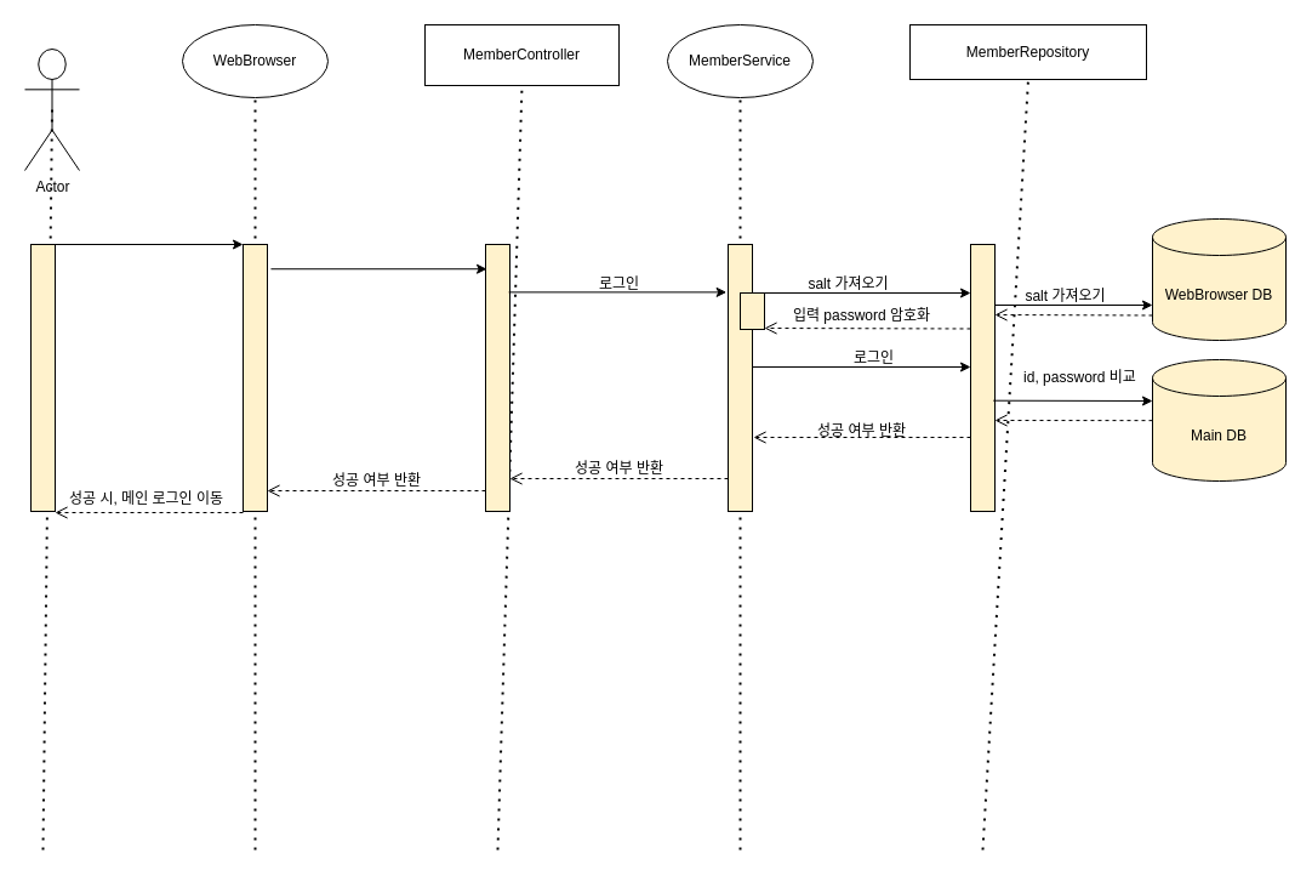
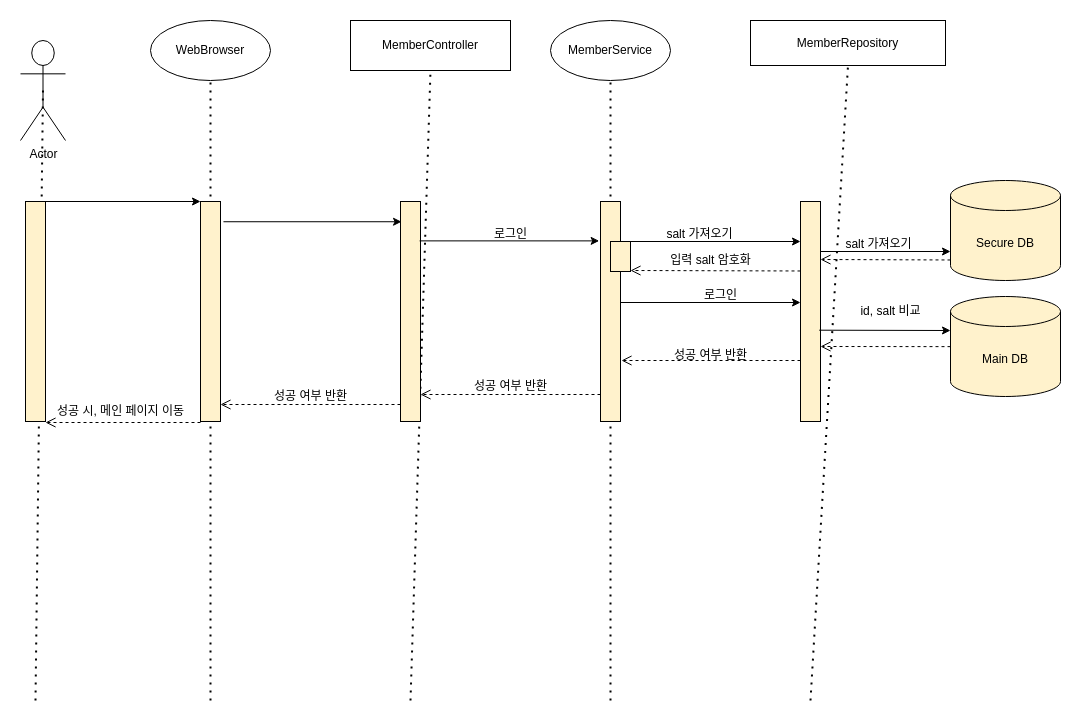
  <mxCell id="0" />
  <mxCell id="1" parent="0" />
  <mxCell id="2" value="Actor" style="shape=umlActor;verticalLabelPosition=bottom;verticalAlign=top;html=1;outlineConnect=0;" vertex="1" parent="1"><mxGeometry x="20" y="40" width="45" height="100" as="geometry" /></mxCell>
  <mxCell id="3" value="" style="endArrow=none;dashed=1;html=1;dashPattern=1 3;strokeWidth=2;rounded=0;entryX=0.5;entryY=0.5;entryDx=0;entryDy=0;entryPerimeter=0;" edge="1" parent="1" target="2"><mxGeometry width="50" height="50" relative="1" as="geometry"><mxPoint x="35" y="700" as="sourcePoint" /><mxPoint x="470" y="360" as="targetPoint" /></mxGeometry></mxCell>
  <mxCell id="4" value="WebBrowser" style="ellipse;whiteSpace=wrap;html=1;" vertex="1" parent="1"><mxGeometry x="150" y="20" width="120" height="60" as="geometry" /></mxCell>
  <mxCell id="5" value="" style="endArrow=none;dashed=1;html=1;dashPattern=1 3;strokeWidth=2;rounded=0;entryX=0.5;entryY=1;entryDx=0;entryDy=0;" edge="1" parent="1" target="4"><mxGeometry width="50" height="50" relative="1" as="geometry"><mxPoint x="210" y="700" as="sourcePoint" /><mxPoint x="45" y="80" as="targetPoint" /></mxGeometry></mxCell>
  <mxCell id="6" value="MemberController" style="rounded=0;whiteSpace=wrap;html=1;" vertex="1" parent="1"><mxGeometry x="350" y="20" width="160" height="50" as="geometry" /></mxCell>
  <mxCell id="7" value="" style="endArrow=none;dashed=1;html=1;dashPattern=1 3;strokeWidth=2;rounded=0;entryX=0.5;entryY=1;entryDx=0;entryDy=0;" edge="1" parent="1" target="6"><mxGeometry width="50" height="50" relative="1" as="geometry"><mxPoint x="410" y="700" as="sourcePoint" /><mxPoint x="245" y="80" as="targetPoint" /></mxGeometry></mxCell>
  <mxCell id="8" value="MemberService" style="ellipse;whiteSpace=wrap;html=1;" vertex="1" parent="1"><mxGeometry x="550" y="20" width="120" height="60" as="geometry" /></mxCell>
  <mxCell id="9" value="" style="endArrow=none;dashed=1;html=1;dashPattern=1 3;strokeWidth=2;rounded=0;entryX=0.5;entryY=1;entryDx=0;entryDy=0;" edge="1" parent="1" target="8"><mxGeometry width="50" height="50" relative="1" as="geometry"><mxPoint x="610" y="700" as="sourcePoint" /><mxPoint x="445" y="80" as="targetPoint" /></mxGeometry></mxCell>
  <mxCell id="10" value="MemberRepository" style="rounded=0;whiteSpace=wrap;html=1;" vertex="1" parent="1"><mxGeometry x="750" y="20" width="195" height="45" as="geometry" /></mxCell>
  <mxCell id="11" value="" style="endArrow=none;dashed=1;html=1;dashPattern=1 3;strokeWidth=2;rounded=0;entryX=0.5;entryY=1;entryDx=0;entryDy=0;" edge="1" parent="1" target="10"><mxGeometry width="50" height="50" relative="1" as="geometry"><mxPoint x="810" y="700" as="sourcePoint" /><mxPoint x="645" y="80" as="targetPoint" /></mxGeometry></mxCell>
- <mxCell id="12" value="WebBrowser DB" style="shape=cylinder3;whiteSpace=wrap;html=1;boundedLbl=1;backgroundOutline=1;size=15;fillColor=#FFF2CC;" vertex="1" parent="1"><mxGeometry x="950" y="180" width="110" height="100" as="geometry" /></mxCell>
+ <mxCell id="12" value="Secure DB" style="shape=cylinder3;whiteSpace=wrap;html=1;boundedLbl=1;backgroundOutline=1;size=15;fillColor=#FFF2CC;" vertex="1" parent="1"><mxGeometry x="950" y="180" width="110" height="100" as="geometry" /></mxCell>
  <mxCell id="13" value="" style="rounded=0;whiteSpace=wrap;html=1;fillColor=#FFF2CC;" vertex="1" parent="1"><mxGeometry x="400" y="201" width="20" height="220" as="geometry" /></mxCell>
  <mxCell id="14" value="" style="rounded=0;whiteSpace=wrap;html=1;fillColor=#FFF2CC;" vertex="1" parent="1"><mxGeometry x="600" y="201" width="20" height="220" as="geometry" /></mxCell>
  <mxCell id="15" value="" style="rounded=0;whiteSpace=wrap;html=1;fillColor=#FFF2CC;" vertex="1" parent="1"><mxGeometry x="800" y="201" width="20" height="220" as="geometry" /></mxCell>
  <mxCell id="16" value="" style="endArrow=classic;html=1;rounded=0;exitX=1;exitY=0;exitDx=0;exitDy=0;entryX=0;entryY=0;entryDx=0;entryDy=0;" edge="1" parent="1" source="20" target="21"><mxGeometry width="50" height="50" relative="1" as="geometry"><mxPoint x="200" y="261" as="sourcePoint" /><mxPoint x="197" y="221" as="targetPoint" /></mxGeometry></mxCell>
  <mxCell id="17" value="" style="endArrow=classic;html=1;rounded=0;entryX=0.052;entryY=0.092;entryDx=0;entryDy=0;entryPerimeter=0;exitX=1.148;exitY=0.092;exitDx=0;exitDy=0;exitPerimeter=0;" edge="1" parent="1" source="21" target="13"><mxGeometry width="50" height="50" relative="1" as="geometry"><mxPoint x="220" y="236" as="sourcePoint" /><mxPoint x="400" y="227" as="targetPoint" /></mxGeometry></mxCell>
  <mxCell id="18" value="" style="endArrow=classic;html=1;rounded=0;exitX=0.957;exitY=0.179;exitDx=0;exitDy=0;exitPerimeter=0;entryX=-0.067;entryY=0.179;entryDx=0;entryDy=0;entryPerimeter=0;" edge="1" parent="1" source="13" target="14"><mxGeometry width="50" height="50" relative="1" as="geometry"><mxPoint x="230" y="246" as="sourcePoint" /><mxPoint x="600" y="255" as="targetPoint" /></mxGeometry></mxCell>
  <mxCell id="19" value="로그인" style="text;html=1;align=center;verticalAlign=middle;resizable=0;points=[];autosize=1;strokeColor=none;fillColor=none;" vertex="1" parent="1"><mxGeometry x="480" y="219" width="60" height="30" as="geometry" /></mxCell>
  <mxCell id="20" value="" style="rounded=0;whiteSpace=wrap;html=1;fillColor=#FFF2CC;" vertex="1" parent="1"><mxGeometry x="25" y="201" width="20" height="220" as="geometry" /></mxCell>
  <mxCell id="21" value="" style="rounded=0;whiteSpace=wrap;html=1;fillColor=#FFF2CC;" vertex="1" parent="1"><mxGeometry x="200" y="201" width="20" height="220" as="geometry" /></mxCell>
  <mxCell id="22" value="" style="endArrow=classic;html=1;rounded=0;exitX=0.957;exitY=0.179;exitDx=0;exitDy=0;exitPerimeter=0;entryX=-0.067;entryY=0.179;entryDx=0;entryDy=0;entryPerimeter=0;" edge="1" parent="1"><mxGeometry width="50" height="50" relative="1" as="geometry"><mxPoint x="620" y="302" as="sourcePoint" /><mxPoint x="800" y="302" as="targetPoint" /></mxGeometry></mxCell>
  <mxCell id="23" value="로그인" style="text;html=1;align=center;verticalAlign=middle;resizable=0;points=[];autosize=1;strokeColor=none;fillColor=none;" vertex="1" parent="1"><mxGeometry x="690" y="280" width="60" height="30" as="geometry" /></mxCell>
  <mxCell id="24" value="" style="html=1;verticalAlign=bottom;endArrow=open;dashed=1;endSize=8;edgeStyle=elbowEdgeStyle;elbow=vertical;curved=0;rounded=0;entryX=1.05;entryY=0.723;entryDx=0;entryDy=0;entryPerimeter=0;" edge="1" parent="1" target="14"><mxGeometry relative="1" as="geometry"><mxPoint x="800" y="360" as="sourcePoint" /><mxPoint x="640" y="360" as="targetPoint" /><Array as="points"><mxPoint x="680" y="360" /></Array></mxGeometry></mxCell>
  <mxCell id="25" value="" style="html=1;verticalAlign=bottom;endArrow=open;dashed=1;endSize=8;edgeStyle=elbowEdgeStyle;elbow=vertical;curved=0;rounded=0;entryX=1;entryY=1;entryDx=0;entryDy=0;" edge="1" parent="1"><mxGeometry relative="1" as="geometry"><mxPoint x="600" y="394" as="sourcePoint" /><mxPoint x="420" y="394.52" as="targetPoint" /></mxGeometry></mxCell>
  <mxCell id="26" value="성공 여부 반환" style="text;html=1;align=center;verticalAlign=middle;resizable=0;points=[];autosize=1;strokeColor=none;fillColor=none;" vertex="1" parent="1"><mxGeometry x="460" y="371" width="100" height="30" as="geometry" /></mxCell>
  <mxCell id="27" value="" style="html=1;verticalAlign=bottom;endArrow=open;dashed=1;endSize=8;edgeStyle=elbowEdgeStyle;elbow=vertical;curved=0;rounded=0;entryX=1;entryY=1;entryDx=0;entryDy=0;" edge="1" parent="1"><mxGeometry relative="1" as="geometry"><mxPoint x="400" y="404" as="sourcePoint" /><mxPoint x="220" y="404.52" as="targetPoint" /></mxGeometry></mxCell>
  <mxCell id="28" value="성공 여부 반환" style="text;html=1;align=center;verticalAlign=middle;resizable=0;points=[];autosize=1;strokeColor=none;fillColor=none;" vertex="1" parent="1"><mxGeometry x="260" y="381" width="100" height="30" as="geometry" /></mxCell>
  <mxCell id="29" value="" style="html=1;verticalAlign=bottom;endArrow=open;dashed=1;endSize=8;edgeStyle=elbowEdgeStyle;elbow=vertical;curved=0;rounded=0;entryX=1;entryY=1;entryDx=0;entryDy=0;" edge="1" parent="1"><mxGeometry relative="1" as="geometry"><mxPoint x="200" y="422" as="sourcePoint" /><mxPoint x="45" y="421.52" as="targetPoint" /></mxGeometry></mxCell>
- <mxCell id="30" value="성공 시, 메인 로그인 이동" style="text;html=1;align=center;verticalAlign=middle;resizable=0;points=[];autosize=1;strokeColor=none;fillColor=none;" vertex="1" parent="1"><mxGeometry x="40" y="396" width="160" height="30" as="geometry" /></mxCell>
+ <mxCell id="30" value="성공 시, 메인 페이지 이동" style="text;html=1;align=center;verticalAlign=middle;resizable=0;points=[];autosize=1;strokeColor=none;fillColor=none;" vertex="1" parent="1"><mxGeometry x="40" y="396" width="160" height="30" as="geometry" /></mxCell>
  <mxCell id="31" value="salt 가져오기" style="text;html=1;align=center;verticalAlign=middle;resizable=0;points=[];autosize=1;strokeColor=none;fillColor=none;" vertex="1" parent="1"><mxGeometry x="654" y="219" width="90" height="30" as="geometry" /></mxCell>
  <mxCell id="32" value="" style="rounded=0;whiteSpace=wrap;html=1;fillColor=#FFF2CC;" vertex="1" parent="1"><mxGeometry x="610" y="241" width="20" height="30" as="geometry" /></mxCell>
  <mxCell id="33" value="Main DB" style="shape=cylinder3;whiteSpace=wrap;html=1;boundedLbl=1;backgroundOutline=1;size=15;fillColor=#FFF2CC;" vertex="1" parent="1"><mxGeometry x="950" y="296" width="110" height="100" as="geometry" /></mxCell>
  <mxCell id="34" value="" style="endArrow=classic;html=1;rounded=0;exitX=0.75;exitY=0;exitDx=0;exitDy=0;" edge="1" parent="1" source="32"><mxGeometry width="50" height="50" relative="1" as="geometry"><mxPoint x="650" y="241" as="sourcePoint" /><mxPoint x="800" y="241" as="targetPoint" /></mxGeometry></mxCell>
  <mxCell id="35" value="" style="endArrow=classic;html=1;rounded=0;exitX=0.75;exitY=0;exitDx=0;exitDy=0;" edge="1" parent="1"><mxGeometry width="50" height="50" relative="1" as="geometry"><mxPoint x="820" y="251" as="sourcePoint" /><mxPoint x="950" y="251" as="targetPoint" /></mxGeometry></mxCell>
  <mxCell id="36" value="salt 가져오기" style="text;html=1;align=center;verticalAlign=middle;resizable=0;points=[];autosize=1;strokeColor=none;fillColor=none;" vertex="1" parent="1"><mxGeometry x="833" y="229" width="90" height="30" as="geometry" /></mxCell>
  <mxCell id="37" value="" style="html=1;verticalAlign=bottom;endArrow=open;dashed=1;endSize=8;edgeStyle=elbowEdgeStyle;elbow=vertical;curved=0;rounded=0;" edge="1" parent="1"><mxGeometry relative="1" as="geometry"><mxPoint x="950" y="259.48" as="sourcePoint" /><mxPoint x="820" y="259" as="targetPoint" /><Array as="points" /></mxGeometry></mxCell>
  <mxCell id="38" value="" style="html=1;verticalAlign=bottom;endArrow=open;dashed=1;endSize=8;edgeStyle=elbowEdgeStyle;elbow=vertical;curved=0;rounded=0;" edge="1" parent="1"><mxGeometry relative="1" as="geometry"><mxPoint x="800" y="270.48" as="sourcePoint" /><mxPoint x="630" y="270" as="targetPoint" /></mxGeometry></mxCell>
- <mxCell id="39" value="입력 password 암호화" style="text;html=1;align=center;verticalAlign=middle;resizable=0;points=[];autosize=1;strokeColor=none;fillColor=none;" vertex="1" parent="1"><mxGeometry x="640" y="245" width="140" height="30" as="geometry" /></mxCell>
+ <mxCell id="39" value="입력 salt 암호화" style="text;html=1;align=center;verticalAlign=middle;resizable=0;points=[];autosize=1;strokeColor=none;fillColor=none;" vertex="1" parent="1"><mxGeometry x="640" y="245" width="140" height="30" as="geometry" /></mxCell>
  <mxCell id="40" value="" style="endArrow=classic;html=1;rounded=0;exitX=0.936;exitY=0.585;exitDx=0;exitDy=0;exitPerimeter=0;" edge="1" parent="1" source="15"><mxGeometry width="50" height="50" relative="1" as="geometry"><mxPoint x="820" y="320" as="sourcePoint" /><mxPoint x="950" y="330" as="targetPoint" /></mxGeometry></mxCell>
- <mxCell id="41" value="id, password 비교" style="text;html=1;align=center;verticalAlign=middle;resizable=0;points=[];autosize=1;strokeColor=none;fillColor=none;" vertex="1" parent="1"><mxGeometry x="830" y="296" width="120" height="30" as="geometry" /></mxCell>
+ <mxCell id="41" value="id, salt 비교" style="text;html=1;align=center;verticalAlign=middle;resizable=0;points=[];autosize=1;strokeColor=none;fillColor=none;" vertex="1" parent="1"><mxGeometry x="830" y="296" width="120" height="30" as="geometry" /></mxCell>
  <mxCell id="42" value="" style="html=1;verticalAlign=bottom;endArrow=open;dashed=1;endSize=8;edgeStyle=elbowEdgeStyle;elbow=vertical;curved=0;rounded=0;" edge="1" parent="1"><mxGeometry relative="1" as="geometry"><mxPoint x="950" y="346.14" as="sourcePoint" /><mxPoint x="820" y="345.66" as="targetPoint" /><Array as="points" /></mxGeometry></mxCell>
  <mxCell id="43" value="성공 여부 반환" style="text;html=1;align=center;verticalAlign=middle;resizable=0;points=[];autosize=1;strokeColor=none;fillColor=none;" vertex="1" parent="1"><mxGeometry x="660" y="340" width="100" height="30" as="geometry" /></mxCell>
